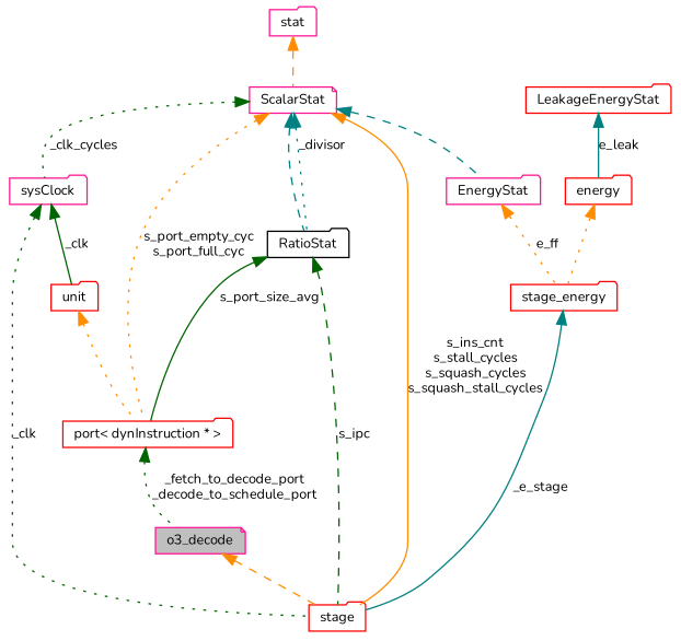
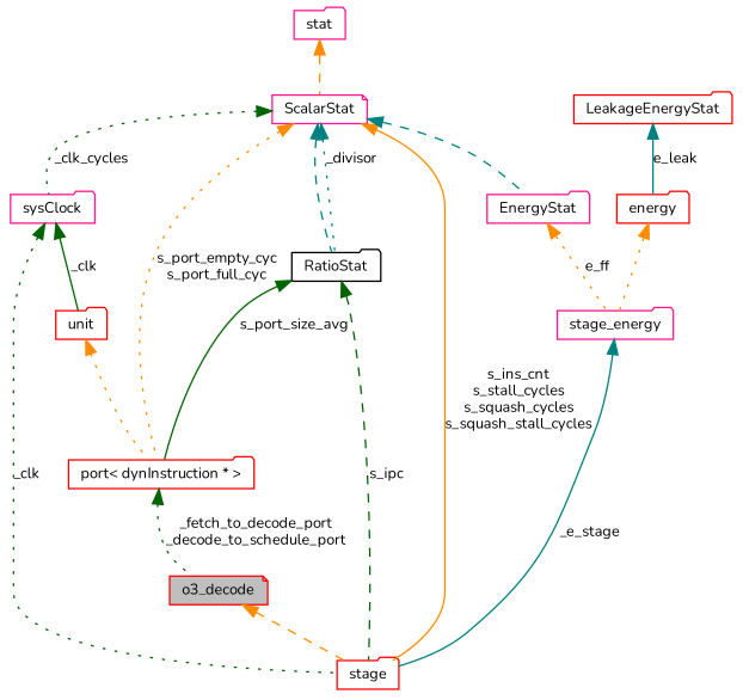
  digraph {
    fontname=Nunito
    node [color=deeppink fillcolor=white fontname=Nunito fontsize=10 shape=folder style=filled]
    edge [color=darkorange dir=back fontname=Nunito fontsize=10 labelfontname=Helvetica labelfontsize=10 style=dotted]
-   n1 [fillcolor=grey75 fontcolor=black height=0.2 label=o3_decode shape=note width=0.4]
+   n1 [color=red fillcolor=grey75 fontcolor=black height=0.2 label=o3_decode shape=note width=0.4]
    n2 [color=red height=0.2 label=stage width=0.4]
    n3 [height=0.2 label=ScalarStat shape=note width=0.4]
    n4 [color=black height=0.2 label=RatioStat width=0.4]
    n5 [height=0.2 label=sysClock width=0.4]
    n6 [height=0.2 label=EnergyStat width=0.4]
    n7 [color=red height=0.2 label="port\< dynInstruction * \>" width=0.4]
    n8 [color=red height=0.2 label=unit width=0.4]
-   n9 [color=red height=0.2 label=stage_energy width=0.4]
+   n9 [height=0.2 label=stage_energy width=0.4]
    n10 [height=0.2 label=stat width=0.4]
    n11 [color=red height=0.2 label=energy width=0.4]
    n12 [color=red height=0.2 label=LeakageEnergyStat width=0.4]
    n1 -> n2 [style=dashed]
    n3 -> n2 [label="s_ins_cnt\ns_stall_cycles\ns_squash_cycles\ns_squash_stall_cycles" style=solid]
    n3 -> n4 [color=teal style=dashed]
    n3 -> n4 [color=teal label=_divisor]
    n3 -> n5 [color=darkgreen label=_clk_cycles]
    n3 -> n6 [color=teal style=dashed]
    n3 -> n7 [label="s_port_empty_cyc\ns_port_full_cyc"]
    n4 -> n2 [color=darkgreen label=s_ipc style=dashed]
    n4 -> n7 [color=darkgreen label=s_port_size_avg style=solid]
    n5 -> n2 [color=darkgreen label=_clk]
    n5 -> n8 [color=darkgreen label=_clk style=solid]
    n6 -> n9 [label=e_ff]
    n7 -> n1 [color=darkgreen label="_fetch_to_decode_port\n_decode_to_schedule_port"]
    n8 -> n7
    n9 -> n2 [color=teal label=_e_stage style=solid]
    n10 -> n3 [style=dashed]
    n11 -> n9
    n12 -> n11 [color=teal label=e_leak style=solid]
  }
